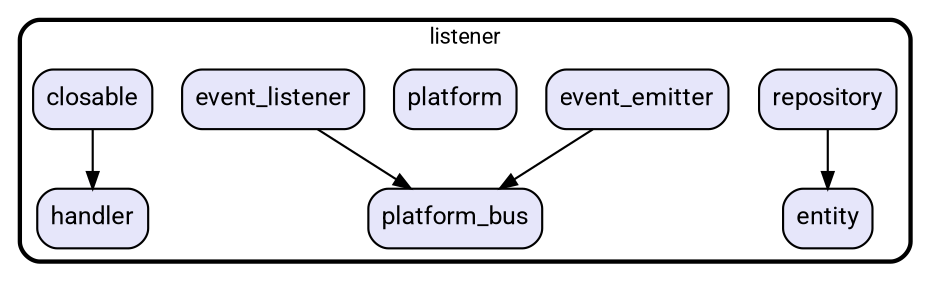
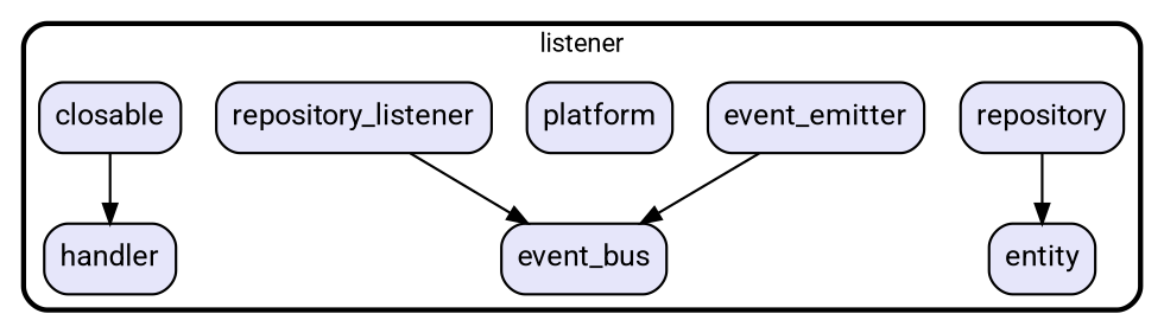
  digraph {
    fontname=Roboto
    fontsize=13
    penwidth=2.6
    style=rounded
    node [fillcolor=Lavender fontname=Roboto fontsize=15 penwidth=1.3 shape=rect style="filled,rounded"]
    edge [fontname=Roboto penwidth=1.3]
    n1 [label=handler]
-   n2 [label=platform_bus]
+   n2 [label=event_bus]
    n3 [label=repository]
    n4 [label=event_emitter]
    n5 [label=platform]
-   n6 [label=event_listener]
+   n6 [label=repository_listener]
    n7 [label=closable]
    n8 [label=entity]
    subgraph cluster_1 {
      label=listener
      n1
      n2
      n3
      n4
      n5
      n6
      n7
      n8
    }
    n3 -> n8
    n4 -> n2
    n6 -> n2
    n7 -> n1
  }
